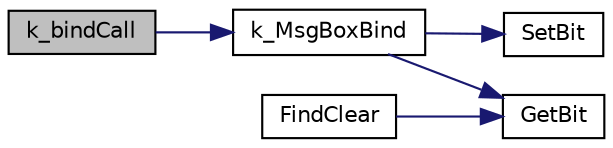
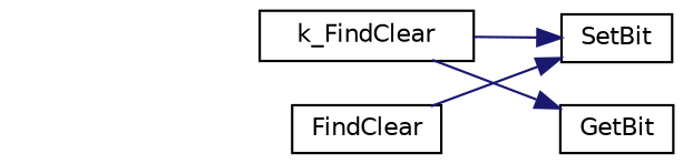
  digraph {
    rankdir=LR
    node [color=black fillcolor=white fontname=Helvetica fontsize=10 shape=record style=filled]
    edge [color=midnightblue fontname=Helvetica fontsize=10 labelfontname=Helvetica labelfontsize=10 style=solid]
-   n1 [fillcolor=grey75 fontcolor=black height=0.2 label=k_bindCall width=0.4]
-   n2 [height=0.2 label=k_MsgBoxBind width=0.4]
+   n2 [height=0.2 label=k_FindClear width=0.4]
    n3 [height=0.2 label=SetBit width=0.4]
    n4 [height=0.2 label=GetBit width=0.4]
    n5 [height=0.2 label=FindClear width=0.4]
-   n1 -> n2
    n2 -> n3
    n2 -> n4
-   n5 -> n4
+   n5 -> n3
  }
